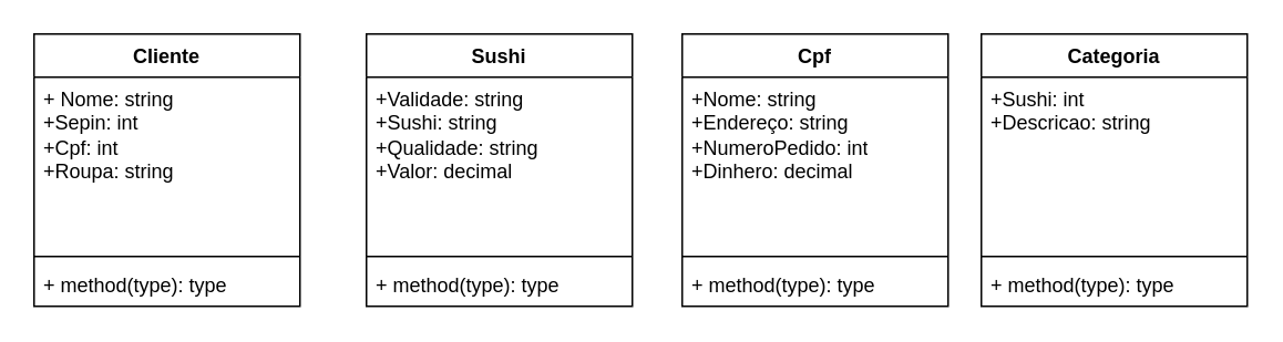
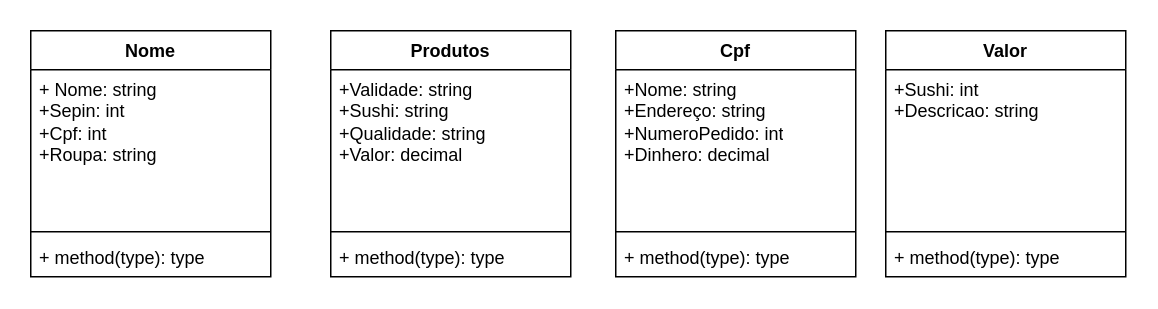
  <mxCell id="0" />
  <mxCell id="1" parent="0" />
- <mxCell id="2" value="Cliente" style="swimlane;fontStyle=1;align=center;verticalAlign=top;childLayout=stackLayout;horizontal=1;startSize=26;horizontalStack=0;resizeParent=1;resizeParentMax=0;resizeLast=0;collapsible=1;marginBottom=0;whiteSpace=wrap;html=1;" vertex="1" parent="1"><mxGeometry x="20" y="20" width="160" height="164" as="geometry" /></mxCell>
+ <mxCell id="2" value="Nome" style="swimlane;fontStyle=1;align=center;verticalAlign=top;childLayout=stackLayout;horizontal=1;startSize=26;horizontalStack=0;resizeParent=1;resizeParentMax=0;resizeLast=0;collapsible=1;marginBottom=0;whiteSpace=wrap;html=1;" vertex="1" parent="1"><mxGeometry x="20" y="20" width="160" height="164" as="geometry" /></mxCell>
  <mxCell id="3" value="+ Nome: string&lt;br&gt;+Sepin: int&lt;br&gt;+Cpf: int&lt;br&gt;+Roupa: string" style="text;strokeColor=none;fillColor=none;align=left;verticalAlign=top;spacingLeft=4;spacingRight=4;overflow=hidden;rotatable=0;points=[[0,0.5],[1,0.5]];portConstraint=eastwest;whiteSpace=wrap;html=1;" vertex="1" parent="2"><mxGeometry y="26" width="160" height="104" as="geometry" /></mxCell>
  <mxCell id="4" value="" style="line;strokeWidth=1;fillColor=none;align=left;verticalAlign=middle;spacingTop=-1;spacingLeft=3;spacingRight=3;rotatable=0;labelPosition=right;points=[];portConstraint=eastwest;strokeColor=inherit;" vertex="1" parent="2"><mxGeometry y="130" width="160" height="8" as="geometry" /></mxCell>
  <mxCell id="5" value="+ method(type): type" style="text;strokeColor=none;fillColor=none;align=left;verticalAlign=top;spacingLeft=4;spacingRight=4;overflow=hidden;rotatable=0;points=[[0,0.5],[1,0.5]];portConstraint=eastwest;whiteSpace=wrap;html=1;" vertex="1" parent="2"><mxGeometry y="138" width="160" height="26" as="geometry" /></mxCell>
- <mxCell id="6" value="Sushi" style="swimlane;fontStyle=1;align=center;verticalAlign=top;childLayout=stackLayout;horizontal=1;startSize=26;horizontalStack=0;resizeParent=1;resizeParentMax=0;resizeLast=0;collapsible=1;marginBottom=0;whiteSpace=wrap;html=1;" vertex="1" parent="1"><mxGeometry x="220" y="20" width="160" height="164" as="geometry" /></mxCell>
+ <mxCell id="6" value="Produtos" style="swimlane;fontStyle=1;align=center;verticalAlign=top;childLayout=stackLayout;horizontal=1;startSize=26;horizontalStack=0;resizeParent=1;resizeParentMax=0;resizeLast=0;collapsible=1;marginBottom=0;whiteSpace=wrap;html=1;" vertex="1" parent="1"><mxGeometry x="220" y="20" width="160" height="164" as="geometry" /></mxCell>
  <mxCell id="7" value="+Validade: string&lt;br&gt;+Sushi: string&lt;br&gt;+Qualidade: string&lt;br&gt;+Valor: decimal" style="text;strokeColor=none;fillColor=none;align=left;verticalAlign=top;spacingLeft=4;spacingRight=4;overflow=hidden;rotatable=0;points=[[0,0.5],[1,0.5]];portConstraint=eastwest;whiteSpace=wrap;html=1;" vertex="1" parent="6"><mxGeometry y="26" width="160" height="104" as="geometry" /></mxCell>
  <mxCell id="8" value="" style="line;strokeWidth=1;fillColor=none;align=left;verticalAlign=middle;spacingTop=-1;spacingLeft=3;spacingRight=3;rotatable=0;labelPosition=right;points=[];portConstraint=eastwest;strokeColor=inherit;" vertex="1" parent="6"><mxGeometry y="130" width="160" height="8" as="geometry" /></mxCell>
  <mxCell id="9" value="+ method(type): type" style="text;strokeColor=none;fillColor=none;align=left;verticalAlign=top;spacingLeft=4;spacingRight=4;overflow=hidden;rotatable=0;points=[[0,0.5],[1,0.5]];portConstraint=eastwest;whiteSpace=wrap;html=1;" vertex="1" parent="6"><mxGeometry y="138" width="160" height="26" as="geometry" /></mxCell>
  <mxCell id="10" value="Cpf" style="swimlane;fontStyle=1;align=center;verticalAlign=top;childLayout=stackLayout;horizontal=1;startSize=26;horizontalStack=0;resizeParent=1;resizeParentMax=0;resizeLast=0;collapsible=1;marginBottom=0;whiteSpace=wrap;html=1;" vertex="1" parent="1"><mxGeometry x="410" y="20" width="160" height="164" as="geometry" /></mxCell>
  <mxCell id="11" value="+Nome: string&lt;br&gt;+Endereço: string&lt;br&gt;+NumeroPedido: int&lt;br&gt;+Dinhero: decimal" style="text;strokeColor=none;fillColor=none;align=left;verticalAlign=top;spacingLeft=4;spacingRight=4;overflow=hidden;rotatable=0;points=[[0,0.5],[1,0.5]];portConstraint=eastwest;whiteSpace=wrap;html=1;" vertex="1" parent="10"><mxGeometry y="26" width="160" height="104" as="geometry" /></mxCell>
  <mxCell id="12" value="" style="line;strokeWidth=1;fillColor=none;align=left;verticalAlign=middle;spacingTop=-1;spacingLeft=3;spacingRight=3;rotatable=0;labelPosition=right;points=[];portConstraint=eastwest;strokeColor=inherit;" vertex="1" parent="10"><mxGeometry y="130" width="160" height="8" as="geometry" /></mxCell>
  <mxCell id="13" value="+ method(type): type" style="text;strokeColor=none;fillColor=none;align=left;verticalAlign=top;spacingLeft=4;spacingRight=4;overflow=hidden;rotatable=0;points=[[0,0.5],[1,0.5]];portConstraint=eastwest;whiteSpace=wrap;html=1;" vertex="1" parent="10"><mxGeometry y="138" width="160" height="26" as="geometry" /></mxCell>
- <mxCell id="14" value="Categoria" style="swimlane;fontStyle=1;align=center;verticalAlign=top;childLayout=stackLayout;horizontal=1;startSize=26;horizontalStack=0;resizeParent=1;resizeParentMax=0;resizeLast=0;collapsible=1;marginBottom=0;whiteSpace=wrap;html=1;" vertex="1" parent="1"><mxGeometry x="590" y="20" width="160" height="164" as="geometry" /></mxCell>
+ <mxCell id="14" value="Valor" style="swimlane;fontStyle=1;align=center;verticalAlign=top;childLayout=stackLayout;horizontal=1;startSize=26;horizontalStack=0;resizeParent=1;resizeParentMax=0;resizeLast=0;collapsible=1;marginBottom=0;whiteSpace=wrap;html=1;" vertex="1" parent="1"><mxGeometry x="590" y="20" width="160" height="164" as="geometry" /></mxCell>
  <mxCell id="15" value="+Sushi: int&lt;br&gt;+Descricao: string" style="text;strokeColor=none;fillColor=none;align=left;verticalAlign=top;spacingLeft=4;spacingRight=4;overflow=hidden;rotatable=0;points=[[0,0.5],[1,0.5]];portConstraint=eastwest;whiteSpace=wrap;html=1;" vertex="1" parent="14"><mxGeometry y="26" width="160" height="104" as="geometry" /></mxCell>
  <mxCell id="16" value="" style="line;strokeWidth=1;fillColor=none;align=left;verticalAlign=middle;spacingTop=-1;spacingLeft=3;spacingRight=3;rotatable=0;labelPosition=right;points=[];portConstraint=eastwest;strokeColor=inherit;" vertex="1" parent="14"><mxGeometry y="130" width="160" height="8" as="geometry" /></mxCell>
  <mxCell id="17" value="+ method(type): type" style="text;strokeColor=none;fillColor=none;align=left;verticalAlign=top;spacingLeft=4;spacingRight=4;overflow=hidden;rotatable=0;points=[[0,0.5],[1,0.5]];portConstraint=eastwest;whiteSpace=wrap;html=1;" vertex="1" parent="14"><mxGeometry y="138" width="160" height="26" as="geometry" /></mxCell>
